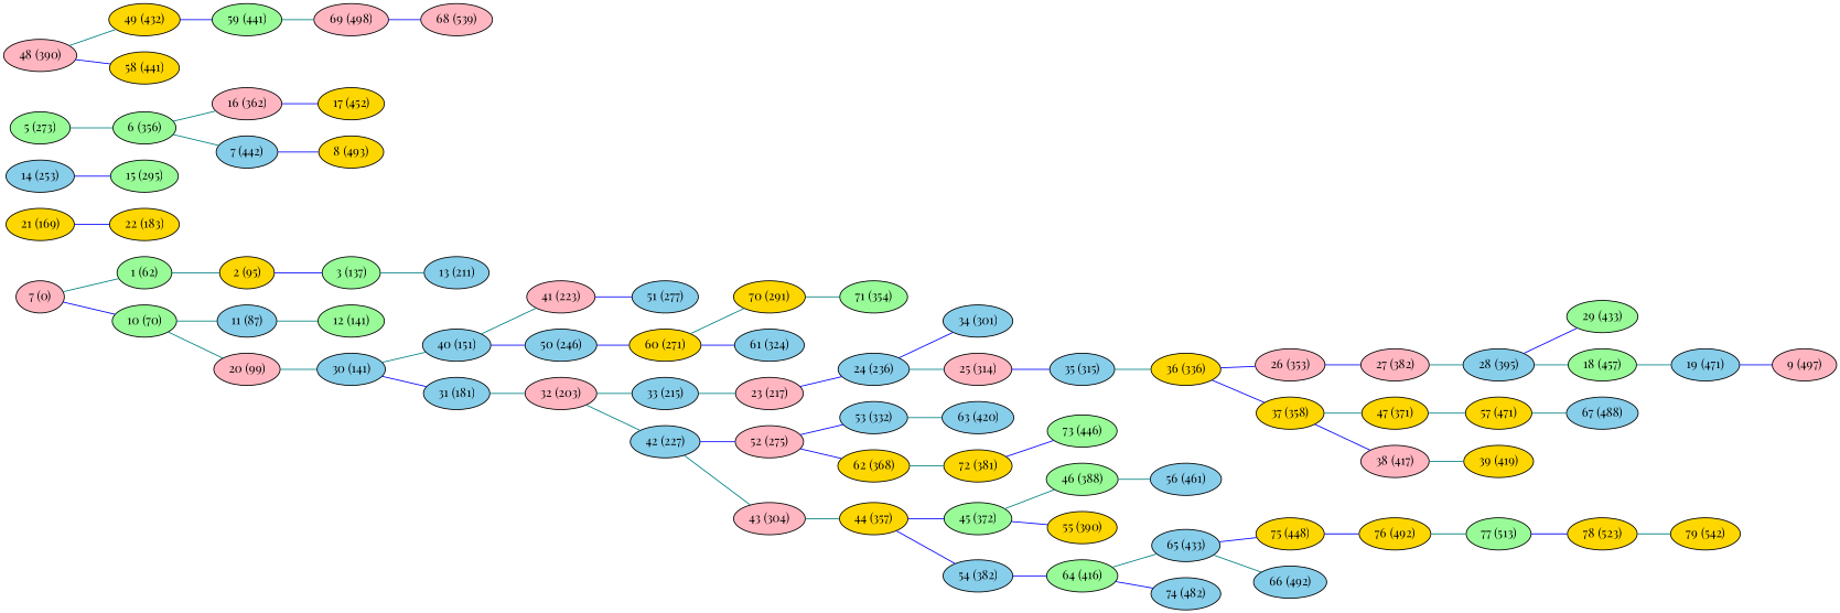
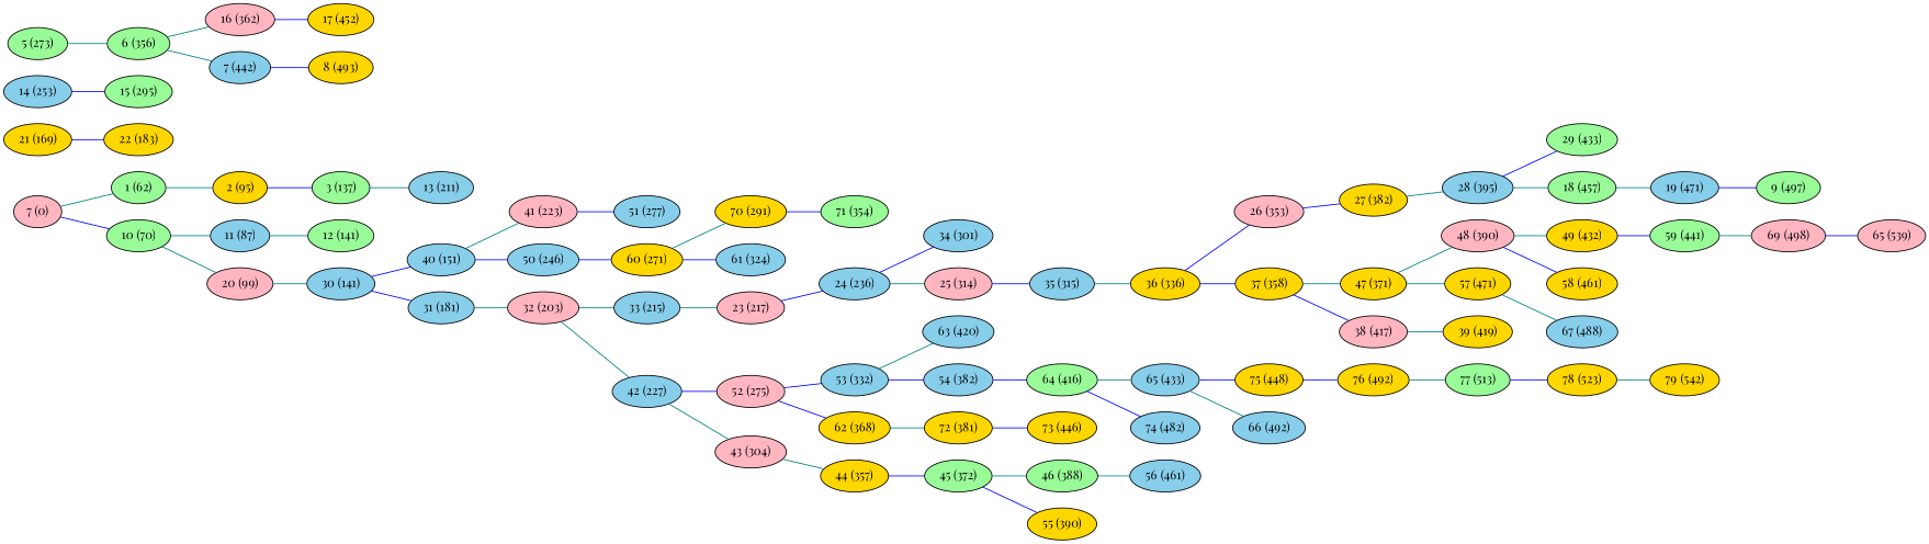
  graph {
    fontname="Playfair Display"
    rankdir=LR
    node [fillcolor=skyblue fontname="Playfair Display" style=filled]
    edge [color=teal fontname="Playfair Display"]
    n1 [fillcolor=lightpink label="7 (0)"]
    "1 (62)" [fillcolor=palegreen]
    "10 (70)" [fillcolor=palegreen]
    "2 (95)" [fillcolor=gold]
    "11 (87)"
    "20 (99)" [fillcolor=lightpink]
    "3 (137)" [fillcolor=palegreen]
    "12 (141)" [fillcolor=palegreen]
    "30 (141)"
    "13 (211)"
    "40 (151)"
    "31 (181)"
    "21 (169)" [fillcolor=gold]
    "22 (183)" [fillcolor=gold]
    "41 (223)" [fillcolor=lightpink]
    "50 (246)"
    "32 (203)" [fillcolor=lightpink]
    "51 (277)"
    "60 (271)" [fillcolor=gold]
    "33 (215)"
    "42 (227)"
    "23 (217)" [fillcolor=lightpink]
    "52 (275)" [fillcolor=lightpink]
    "43 (304)" [fillcolor=lightpink]
    "24 (236)"
    "34 (301)"
    "25 (314)" [fillcolor=lightpink]
    "53 (332)"
    "62 (368)" [fillcolor=gold]
    "44 (357)" [fillcolor=gold]
    "15 (295)" [fillcolor=palegreen]
    "14 (253)"
    "5 (273)" [fillcolor=palegreen]
    "6 (356)" [fillcolor=palegreen]
    "35 (315)"
    "70 (291)" [fillcolor=gold]
    "61 (324)"
    "71 (354)" [fillcolor=palegreen]
    "16 (362)" [fillcolor=lightpink]
    "7 (442)"
    "63 (420)"
    "72 (381)" [fillcolor=gold]
    "45 (372)" [fillcolor=palegreen]
    "54 (382)"
    "36 (336)" [fillcolor=gold]
    "26 (353)" [fillcolor=lightpink]
    "37 (358)" [fillcolor=gold]
-   "27 (382)" [fillcolor=lightpink]
+   "27 (382)" [fillcolor=gold]
    "47 (371)" [fillcolor=gold]
    "38 (417)" [fillcolor=lightpink]
    "28 (395)"
    "17 (452)" [fillcolor=gold]
    "8 (493)" [fillcolor=gold]
    "46 (388)" [fillcolor=palegreen]
    "55 (390)" [fillcolor=gold]
    "64 (416)" [fillcolor=palegreen]
    "48 (390)" [fillcolor=lightpink]
    "57 (471)" [fillcolor=gold]
    "39 (419)" [fillcolor=gold]
-   "73 (446)" [fillcolor=palegreen]
+   "73 (446)" [fillcolor=gold]
    "49 (432)" [fillcolor=gold]
-   "58 (461)" [fillcolor=gold label="58 (441)"]
+   "58 (461)" [fillcolor=gold]
    "67 (488)"
    "56 (461)"
    "29 (433)" [fillcolor=palegreen]
    "18 (457)" [fillcolor=palegreen]
    "65 (433)"
    "74 (482)"
    "59 (441)" [fillcolor=palegreen]
    "19 (471)"
    "75 (448)" [fillcolor=gold]
    "66 (492)"
    "69 (498)" [fillcolor=lightpink]
    "76 (492)" [fillcolor=gold]
-   "68 (539)" [fillcolor=lightpink]
+   "68 (539)" [fillcolor=lightpink label="65 (539)"]
    "77 (513)" [fillcolor=palegreen]
-   "9 (497)" [fillcolor=lightpink]
+   "9 (497)" [fillcolor=palegreen]
    "78 (523)" [fillcolor=gold]
    "79 (542)" [fillcolor=gold]
    n1 -- "1 (62)"
    n1 -- "10 (70)" [color=blue]
    "1 (62)" -- "2 (95)"
    "10 (70)" -- "11 (87)"
    "10 (70)" -- "20 (99)"
    "2 (95)" -- "3 (137)" [color=blue]
    "11 (87)" -- "12 (141)"
    "20 (99)" -- "30 (141)"
    "3 (137)" -- "13 (211)"
-   "30 (141)" -- "40 (151)"
+   "30 (141)" -- "40 (151)" [color=blue]
    "30 (141)" -- "31 (181)" [color=blue]
    "40 (151)" -- "41 (223)"
    "40 (151)" -- "50 (246)" [color=blue]
    "31 (181)" -- "32 (203)"
    "21 (169)" -- "22 (183)" [color=blue]
    "41 (223)" -- "51 (277)" [color=blue]
    "50 (246)" -- "60 (271)" [color=blue]
    "32 (203)" -- "33 (215)"
    "32 (203)" -- "42 (227)"
    "60 (271)" -- "70 (291)"
    "60 (271)" -- "61 (324)" [color=blue]
    "33 (215)" -- "23 (217)"
    "42 (227)" -- "52 (275)" [color=blue]
    "42 (227)" -- "43 (304)"
    "23 (217)" -- "24 (236)" [color=blue]
    "52 (275)" -- "53 (332)" [color=blue]
    "52 (275)" -- "62 (368)" [color=blue]
    "43 (304)" -- "44 (357)"
    "24 (236)" -- "34 (301)" [color=blue]
    "24 (236)" -- "25 (314)"
    "25 (314)" -- "35 (315)" [color=blue]
    "53 (332)" -- "63 (420)"
    "62 (368)" -- "72 (381)"
    "44 (357)" -- "45 (372)" [color=blue]
-   "44 (357)" -- "54 (382)" [color=blue]
+   "53 (332)" -- "54 (382)" [color=blue]
    "14 (253)" -- "15 (295)" [color=blue]
    "5 (273)" -- "6 (356)"
    "6 (356)" -- "16 (362)"
    "6 (356)" -- "7 (442)"
    "35 (315)" -- "36 (336)"
-   "70 (291)" -- "71 (354)"
+   "70 (291)" -- "71 (354)" [color=blue]
    "16 (362)" -- "17 (452)" [color=blue]
    "7 (442)" -- "8 (493)" [color=blue]
    "72 (381)" -- "73 (446)" [color=blue]
    "45 (372)" -- "46 (388)"
    "45 (372)" -- "55 (390)" [color=blue]
    "54 (382)" -- "64 (416)" [color=blue]
    "36 (336)" -- "26 (353)" [color=blue]
    "36 (336)" -- "37 (358)" [color=blue]
    "26 (353)" -- "27 (382)" [color=blue]
    "37 (358)" -- "47 (371)"
    "37 (358)" -- "38 (417)" [color=blue]
    "27 (382)" -- "28 (395)"
+   "47 (371)" -- "48 (390)"
    "47 (371)" -- "57 (471)"
    "38 (417)" -- "39 (419)"
    "28 (395)" -- "29 (433)" [color=blue]
    "28 (395)" -- "18 (457)"
    "46 (388)" -- "56 (461)"
    "64 (416)" -- "65 (433)"
    "64 (416)" -- "74 (482)" [color=blue]
    "48 (390)" -- "49 (432)"
    "48 (390)" -- "58 (461)" [color=blue]
    "57 (471)" -- "67 (488)"
    "49 (432)" -- "59 (441)" [color=blue]
    "18 (457)" -- "19 (471)"
    "65 (433)" -- "75 (448)" [color=blue]
    "65 (433)" -- "66 (492)"
    "59 (441)" -- "69 (498)"
    "19 (471)" -- "9 (497)" [color=blue]
    "75 (448)" -- "76 (492)" [color=blue]
    "69 (498)" -- "68 (539)" [color=blue]
    "76 (492)" -- "77 (513)"
    "77 (513)" -- "78 (523)" [color=blue]
    "78 (523)" -- "79 (542)"
  }
